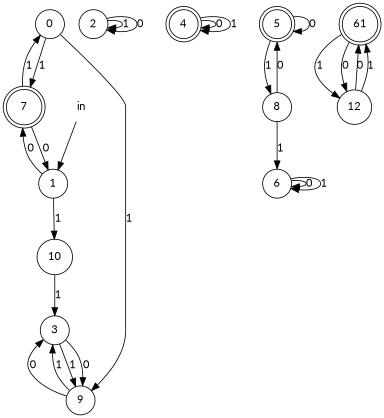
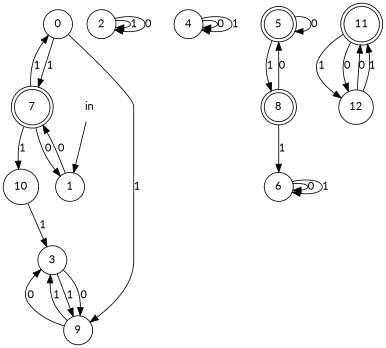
  digraph {
    fontname=Lato
    rankdir=TB
    node [fontname=Lato shape=circle]
    edge [fontname=Lato]
    0 [height=0.50 width=0.50]
    7 [height=0.61 shape=doublecircle width=0.61]
    9 [height=0.50 width=0.50]
    1 [height=0.50 width=0.50]
    3 [height=0.50 width=0.50]
    10 [height=0.61 width=0.61]
    in [height=0.50 shape=plaintext width=0.75]
    2 [height=0.50 width=0.50]
-   4 [height=0.50 shape=doublecircle width=0.50]
+   4 [height=0.50 width=0.50]
    5 [height=0.50 shape=doublecircle width=0.50]
-   8 [height=0.50 width=0.50]
+   8 [height=0.50 shape=doublecircle width=0.50]
    6 [height=0.50 width=0.50]
-   11 [height=0.61 shape=doublecircle width=0.61 label=61]
+   11 [height=0.61 shape=doublecircle width=0.61]
    12 [height=0.50 width=0.50]
    0 -> 7 [label=1]
    0 -> 9 [label=1]
    7 -> 0 [label=1]
    7 -> 1 [label=0]
    9 -> 3 [label=0]
    9 -> 3 [label=1]
    1 -> 7 [label=0]
-   1 -> 10 [label=1]
+   7 -> 10 [label=1]
    3 -> 9 [label=1]
    3 -> 9 [label=0]
    10 -> 3 [label=1]
    in -> 1
    2 -> 2 [label=1]
    2 -> 2 [label=0]
    4 -> 4 [label=0]
    4 -> 4 [label=1]
    5 -> 5 [label=0]
    5 -> 8 [label=1]
    8 -> 5 [label=0]
    8 -> 6 [label=1]
    6 -> 6 [label=0]
    6 -> 6 [label=1]
    11 -> 12 [label=1]
    11 -> 12 [label=0]
    12 -> 11 [label=0]
    12 -> 11 [label=1]
  }
